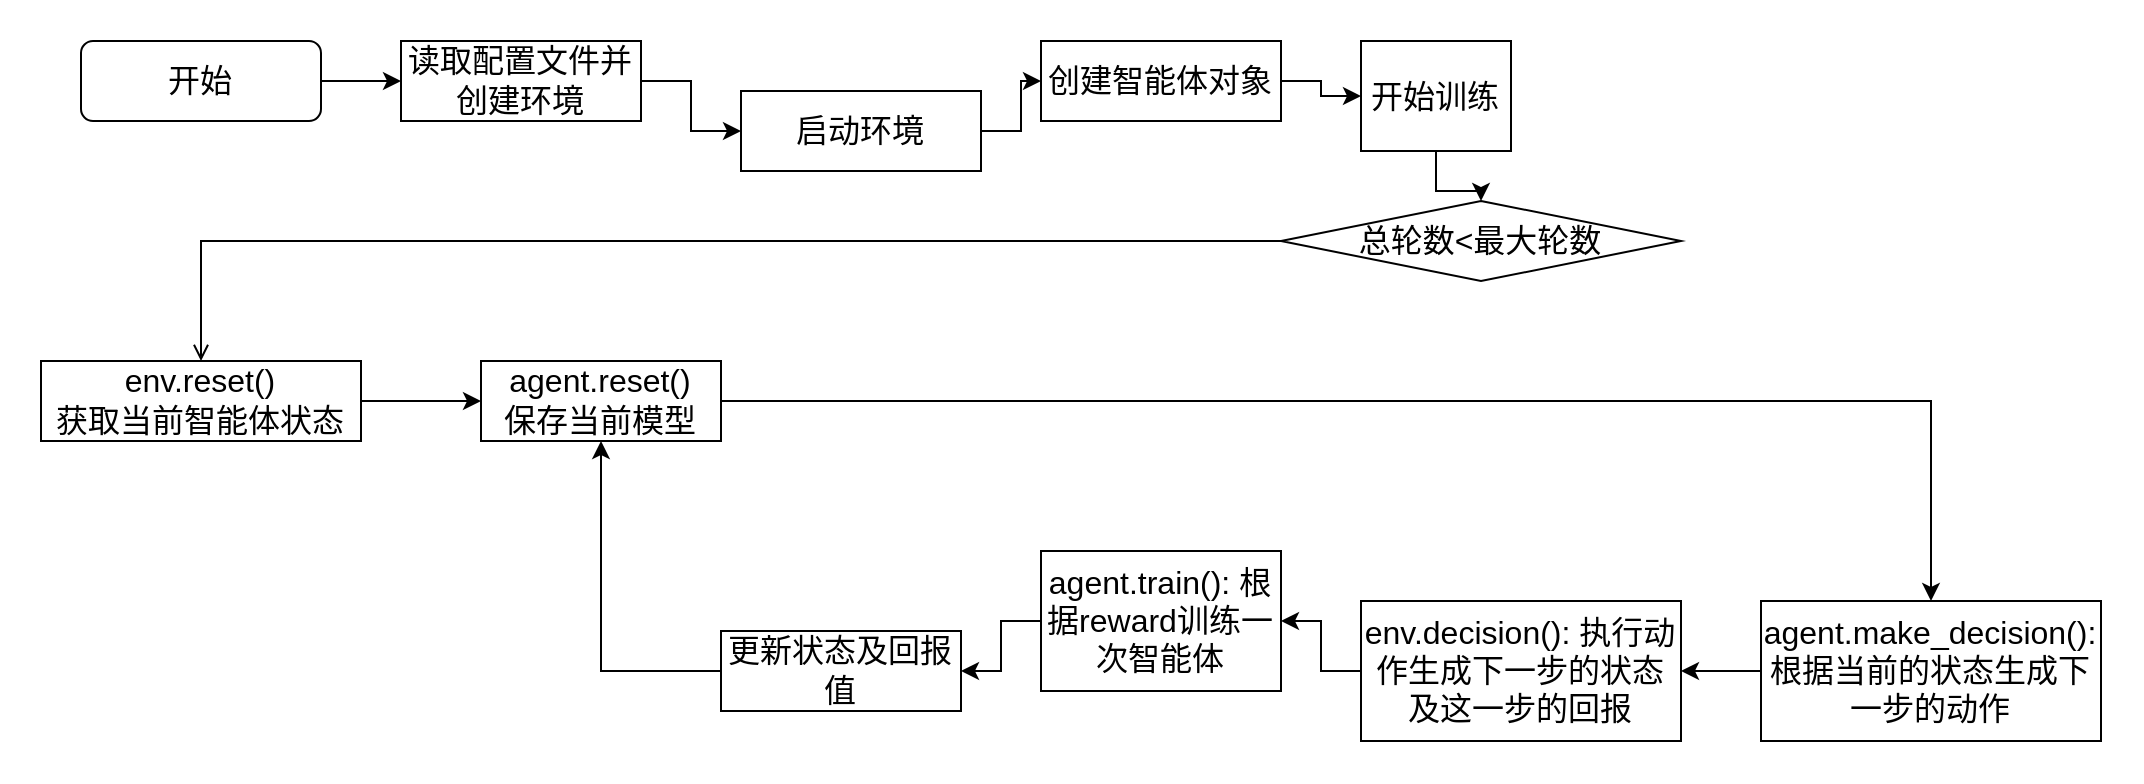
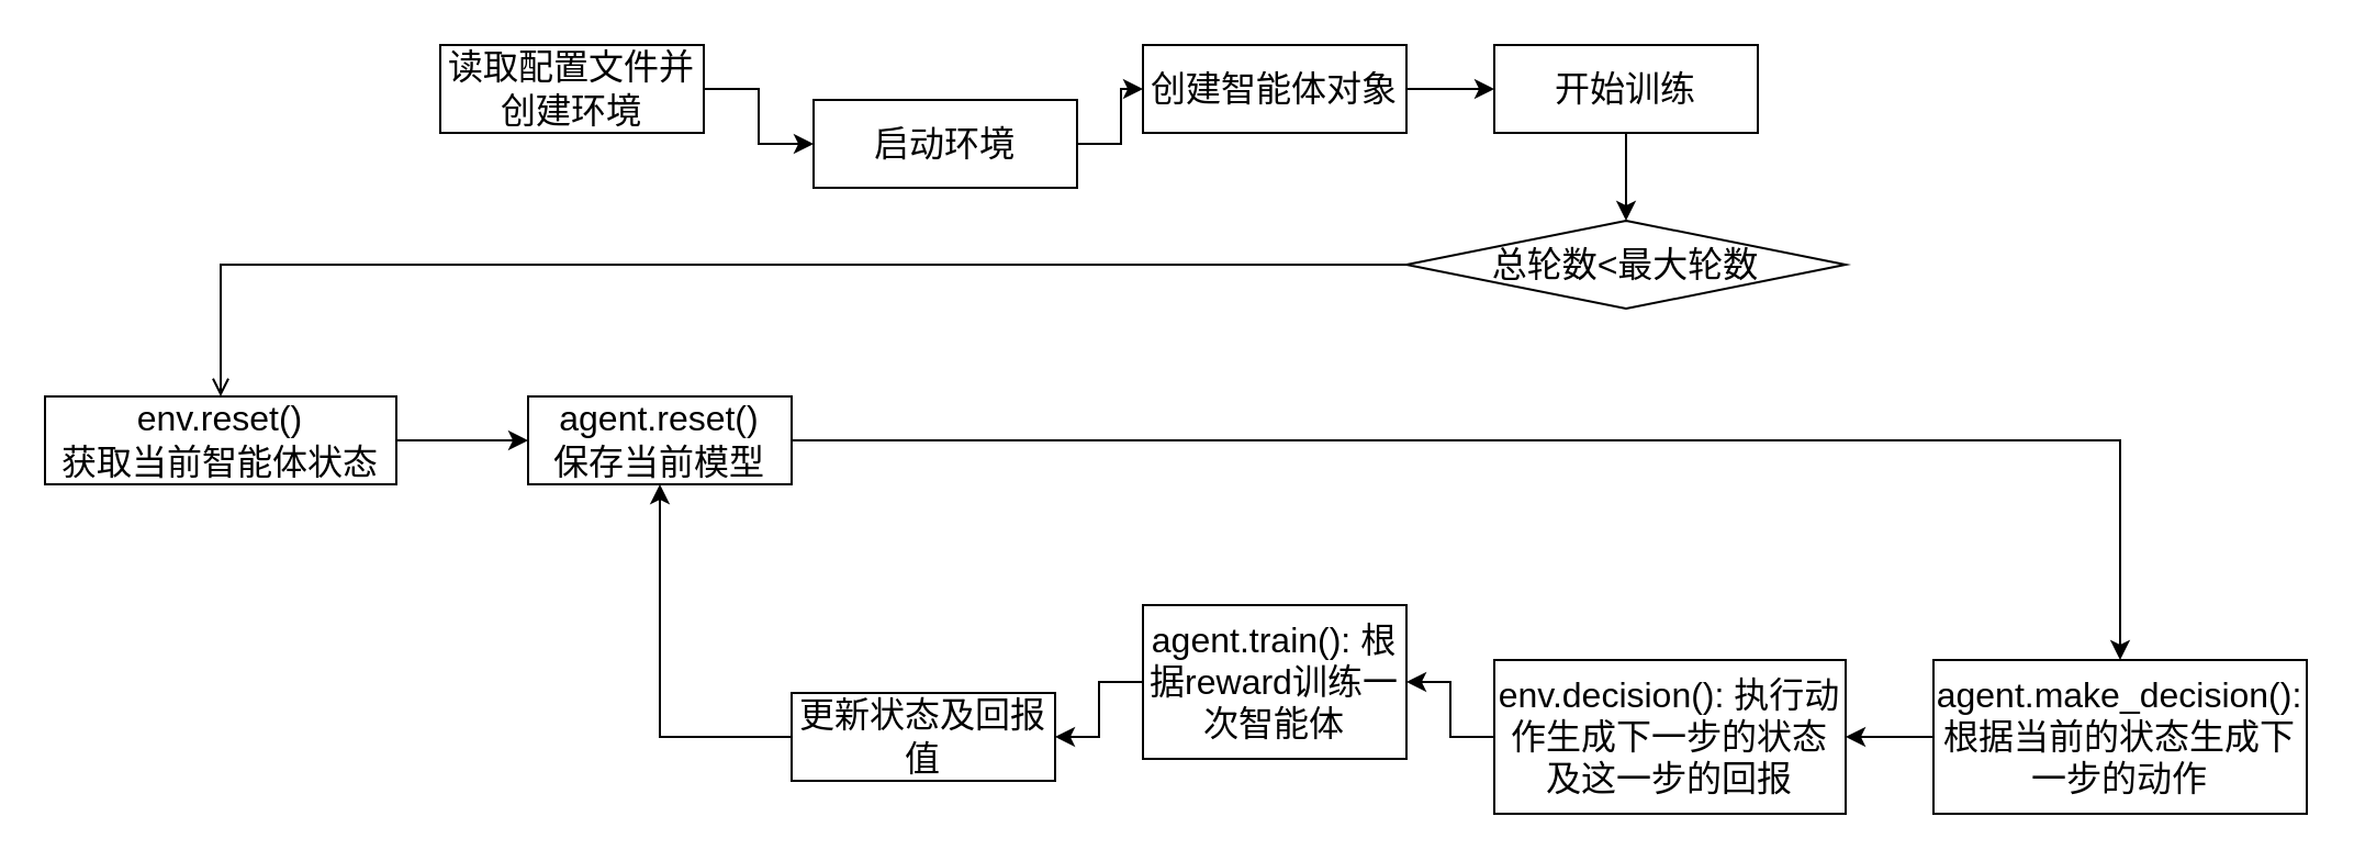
  <mxCell id="0" />
  <mxCell id="1" parent="0" />
- <mxCell id="2" style="edgeStyle=orthogonalEdgeStyle;rounded=0;orthogonalLoop=1;jettySize=auto;html=1;entryX=0;entryY=0.5;entryDx=0;entryDy=0;fontSize=16;" edge="1" parent="1" source="3" target="5"><mxGeometry relative="1" as="geometry" /></mxCell>
- <mxCell id="3" value="开始" style="rounded=1;whiteSpace=wrap;html=1;fontSize=16;" vertex="1" parent="1"><mxGeometry x="40" y="20" width="120" height="40" as="geometry" /></mxCell>
  <mxCell id="4" style="edgeStyle=orthogonalEdgeStyle;rounded=0;orthogonalLoop=1;jettySize=auto;html=1;entryX=0;entryY=0.5;entryDx=0;entryDy=0;fontSize=16;" edge="1" parent="1" source="5" target="7"><mxGeometry relative="1" as="geometry" /></mxCell>
  <mxCell id="5" value="读取配置文件并创建环境" style="rounded=0;whiteSpace=wrap;html=1;fontSize=16;" vertex="1" parent="1"><mxGeometry x="200" y="20" width="120" height="40" as="geometry" /></mxCell>
  <mxCell id="6" style="edgeStyle=orthogonalEdgeStyle;rounded=0;orthogonalLoop=1;jettySize=auto;html=1;entryX=0;entryY=0.5;entryDx=0;entryDy=0;fontSize=16;" edge="1" parent="1" source="7" target="9"><mxGeometry relative="1" as="geometry" /></mxCell>
  <mxCell id="7" value="启动环境" style="rounded=0;whiteSpace=wrap;html=1;fontSize=16;" vertex="1" parent="1"><mxGeometry x="370" y="45" width="120" height="40" as="geometry" /></mxCell>
  <mxCell id="8" style="edgeStyle=orthogonalEdgeStyle;rounded=0;orthogonalLoop=1;jettySize=auto;html=1;entryX=0;entryY=0.5;entryDx=0;entryDy=0;fontSize=16;" edge="1" parent="1" source="9" target="11"><mxGeometry relative="1" as="geometry" /></mxCell>
  <mxCell id="9" value="创建智能体对象" style="rounded=0;whiteSpace=wrap;html=1;fontSize=16;" vertex="1" parent="1"><mxGeometry x="520" y="20" width="120" height="40" as="geometry" /></mxCell>
  <mxCell id="10" style="edgeStyle=orthogonalEdgeStyle;rounded=0;orthogonalLoop=1;jettySize=auto;html=1;entryX=0.5;entryY=0;entryDx=0;entryDy=0;fontSize=16;" edge="1" parent="1" source="11" target="13"><mxGeometry relative="1" as="geometry" /></mxCell>
- <mxCell id="11" value="开始训练" style="rounded=0;whiteSpace=wrap;html=1;fontSize=16;" vertex="1" parent="1"><mxGeometry x="680" y="20" width="75" height="55" as="geometry" /></mxCell>
+ <mxCell id="11" value="开始训练" style="rounded=0;whiteSpace=wrap;html=1;fontSize=16;" vertex="1" parent="1"><mxGeometry x="680" y="20" width="120" height="40" as="geometry" /></mxCell>
  <mxCell id="12" style="edgeStyle=orthogonalEdgeStyle;rounded=0;orthogonalLoop=1;jettySize=auto;html=1;entryX=0.5;entryY=0;entryDx=0;entryDy=0;fontSize=16;endArrow=open;" edge="1" parent="1" source="13" target="15"><mxGeometry relative="1" as="geometry" /></mxCell>
  <mxCell id="13" value="总轮数&amp;lt;最大轮数" style="rhombus;whiteSpace=wrap;html=1;fontSize=16;" vertex="1" parent="1"><mxGeometry x="640" y="100" width="200" height="40" as="geometry" /></mxCell>
  <mxCell id="14" style="edgeStyle=orthogonalEdgeStyle;rounded=0;orthogonalLoop=1;jettySize=auto;html=1;entryX=0;entryY=0.5;entryDx=0;entryDy=0;fontSize=16;" edge="1" parent="1" source="15" target="17"><mxGeometry relative="1" as="geometry" /></mxCell>
  <mxCell id="15" value="env.reset()&lt;br&gt;获取当前智能体状态" style="rounded=0;whiteSpace=wrap;html=1;fontSize=16;" vertex="1" parent="1"><mxGeometry x="20" y="180" width="160" height="40" as="geometry" /></mxCell>
  <mxCell id="16" style="edgeStyle=orthogonalEdgeStyle;rounded=0;orthogonalLoop=1;jettySize=auto;html=1;entryX=0.5;entryY=0;entryDx=0;entryDy=0;fontSize=16;" edge="1" parent="1" source="17" target="25"><mxGeometry relative="1" as="geometry" /></mxCell>
  <mxCell id="17" value="agent.reset()&lt;div&gt;保存当前模型&lt;/div&gt;" style="rounded=0;whiteSpace=wrap;html=1;fontSize=16;" vertex="1" parent="1"><mxGeometry x="240" y="180" width="120" height="40" as="geometry" /></mxCell>
  <mxCell id="18" style="edgeStyle=orthogonalEdgeStyle;rounded=0;orthogonalLoop=1;jettySize=auto;html=1;entryX=0.5;entryY=1;entryDx=0;entryDy=0;exitX=0;exitY=0.5;exitDx=0;exitDy=0;fontSize=16;" edge="1" parent="1" source="19" target="17"><mxGeometry relative="1" as="geometry"><Array as="points"><mxPoint x="300" y="335" /></Array></mxGeometry></mxCell>
  <mxCell id="19" value="更新状态及回报值" style="rounded=0;whiteSpace=wrap;html=1;fontSize=16;" vertex="1" parent="1"><mxGeometry x="360" y="315" width="120" height="40" as="geometry" /></mxCell>
  <mxCell id="20" style="edgeStyle=orthogonalEdgeStyle;rounded=0;orthogonalLoop=1;jettySize=auto;html=1;entryX=1;entryY=0.5;entryDx=0;entryDy=0;fontSize=16;" edge="1" parent="1" source="21" target="19"><mxGeometry relative="1" as="geometry" /></mxCell>
  <mxCell id="21" value="agent.train(): 根据reward训练一次智能体" style="rounded=0;whiteSpace=wrap;html=1;fontSize=16;" vertex="1" parent="1"><mxGeometry x="520" y="275" width="120" height="70" as="geometry" /></mxCell>
  <mxCell id="22" style="edgeStyle=orthogonalEdgeStyle;rounded=0;orthogonalLoop=1;jettySize=auto;html=1;entryX=1;entryY=0.5;entryDx=0;entryDy=0;fontSize=16;" edge="1" parent="1" source="23" target="21"><mxGeometry relative="1" as="geometry" /></mxCell>
  <mxCell id="23" value="env.decision(): 执行动作生成下一步的状态及这一步的回报" style="rounded=0;whiteSpace=wrap;html=1;fontSize=16;" vertex="1" parent="1"><mxGeometry x="680" y="300" width="160" height="70" as="geometry" /></mxCell>
  <mxCell id="24" style="edgeStyle=orthogonalEdgeStyle;rounded=0;orthogonalLoop=1;jettySize=auto;html=1;entryX=1;entryY=0.5;entryDx=0;entryDy=0;fontSize=16;" edge="1" parent="1" source="25" target="23"><mxGeometry relative="1" as="geometry" /></mxCell>
  <mxCell id="25" value="agent.make_decision(): 根据当前的状态生成下一步的动作" style="rounded=0;whiteSpace=wrap;html=1;fontSize=16;" vertex="1" parent="1"><mxGeometry x="880" y="300" width="170" height="70" as="geometry" /></mxCell>
